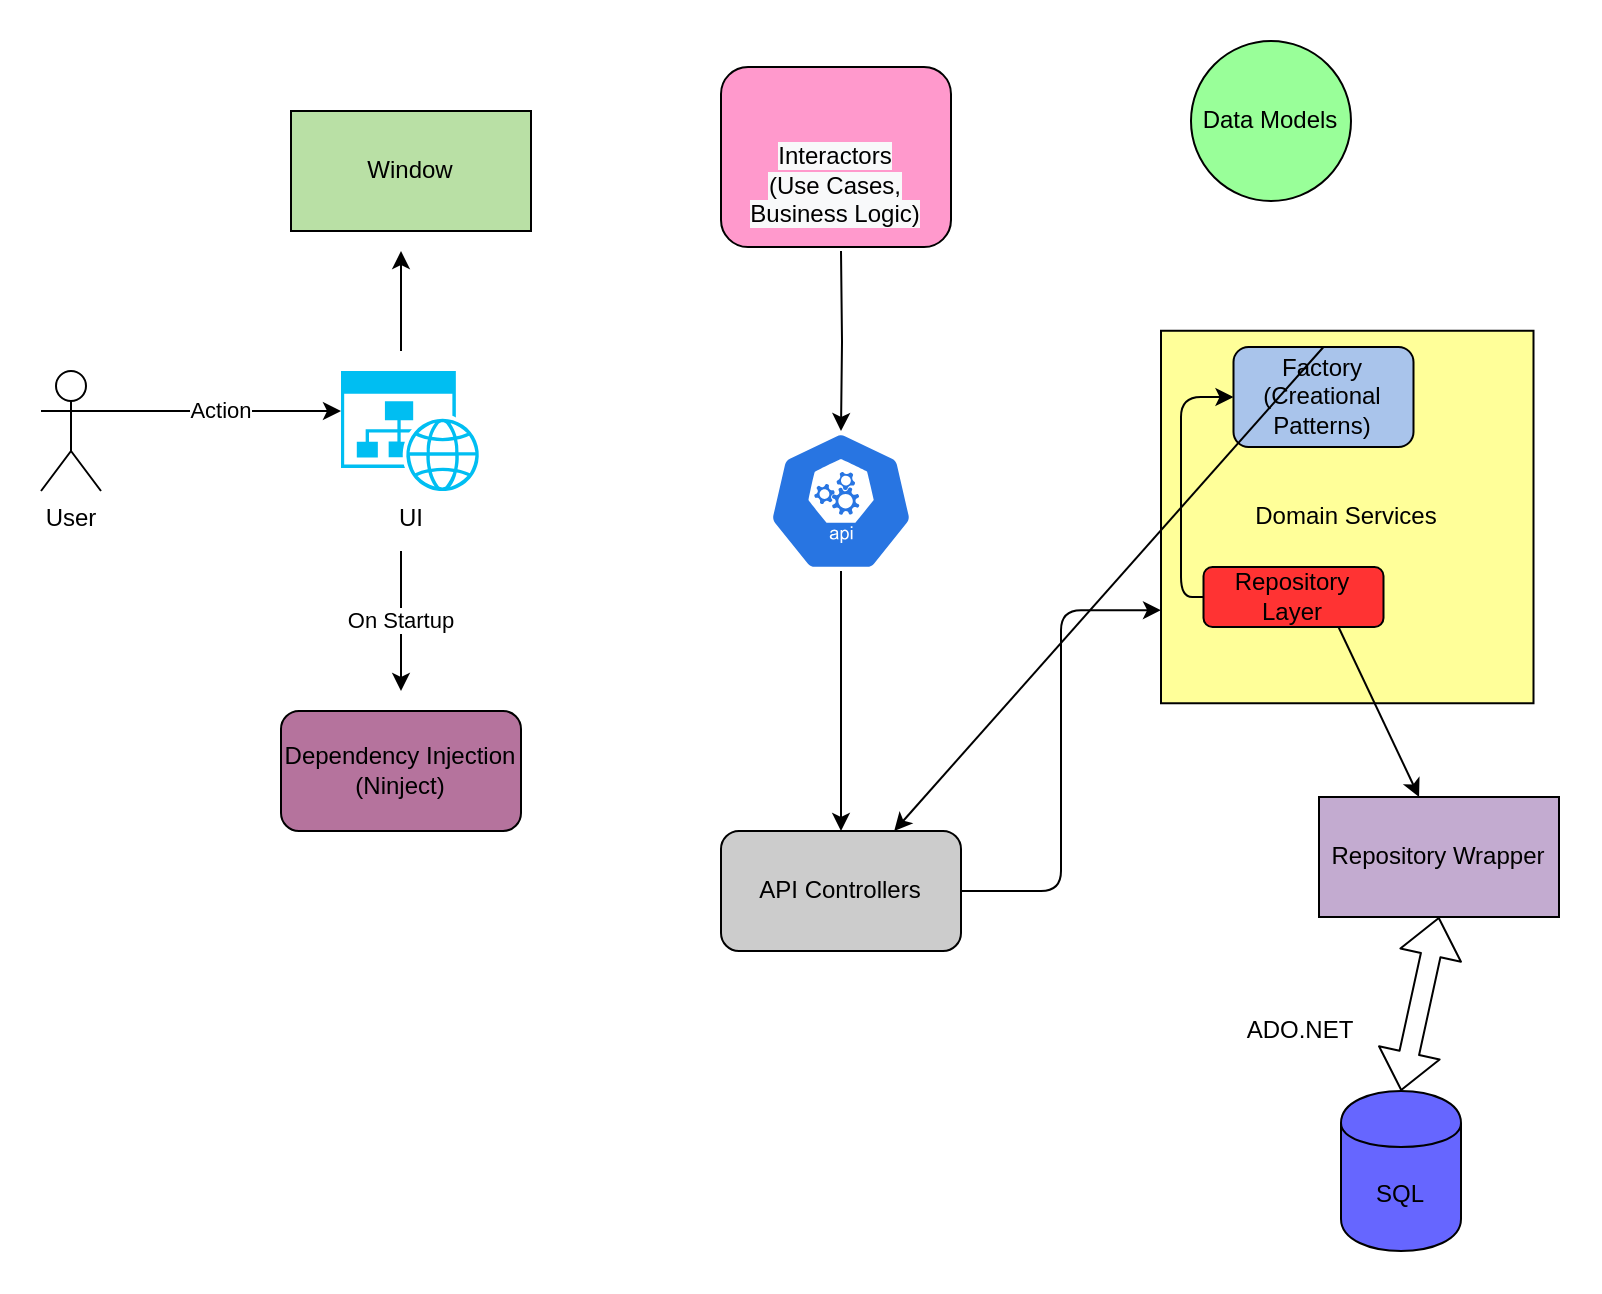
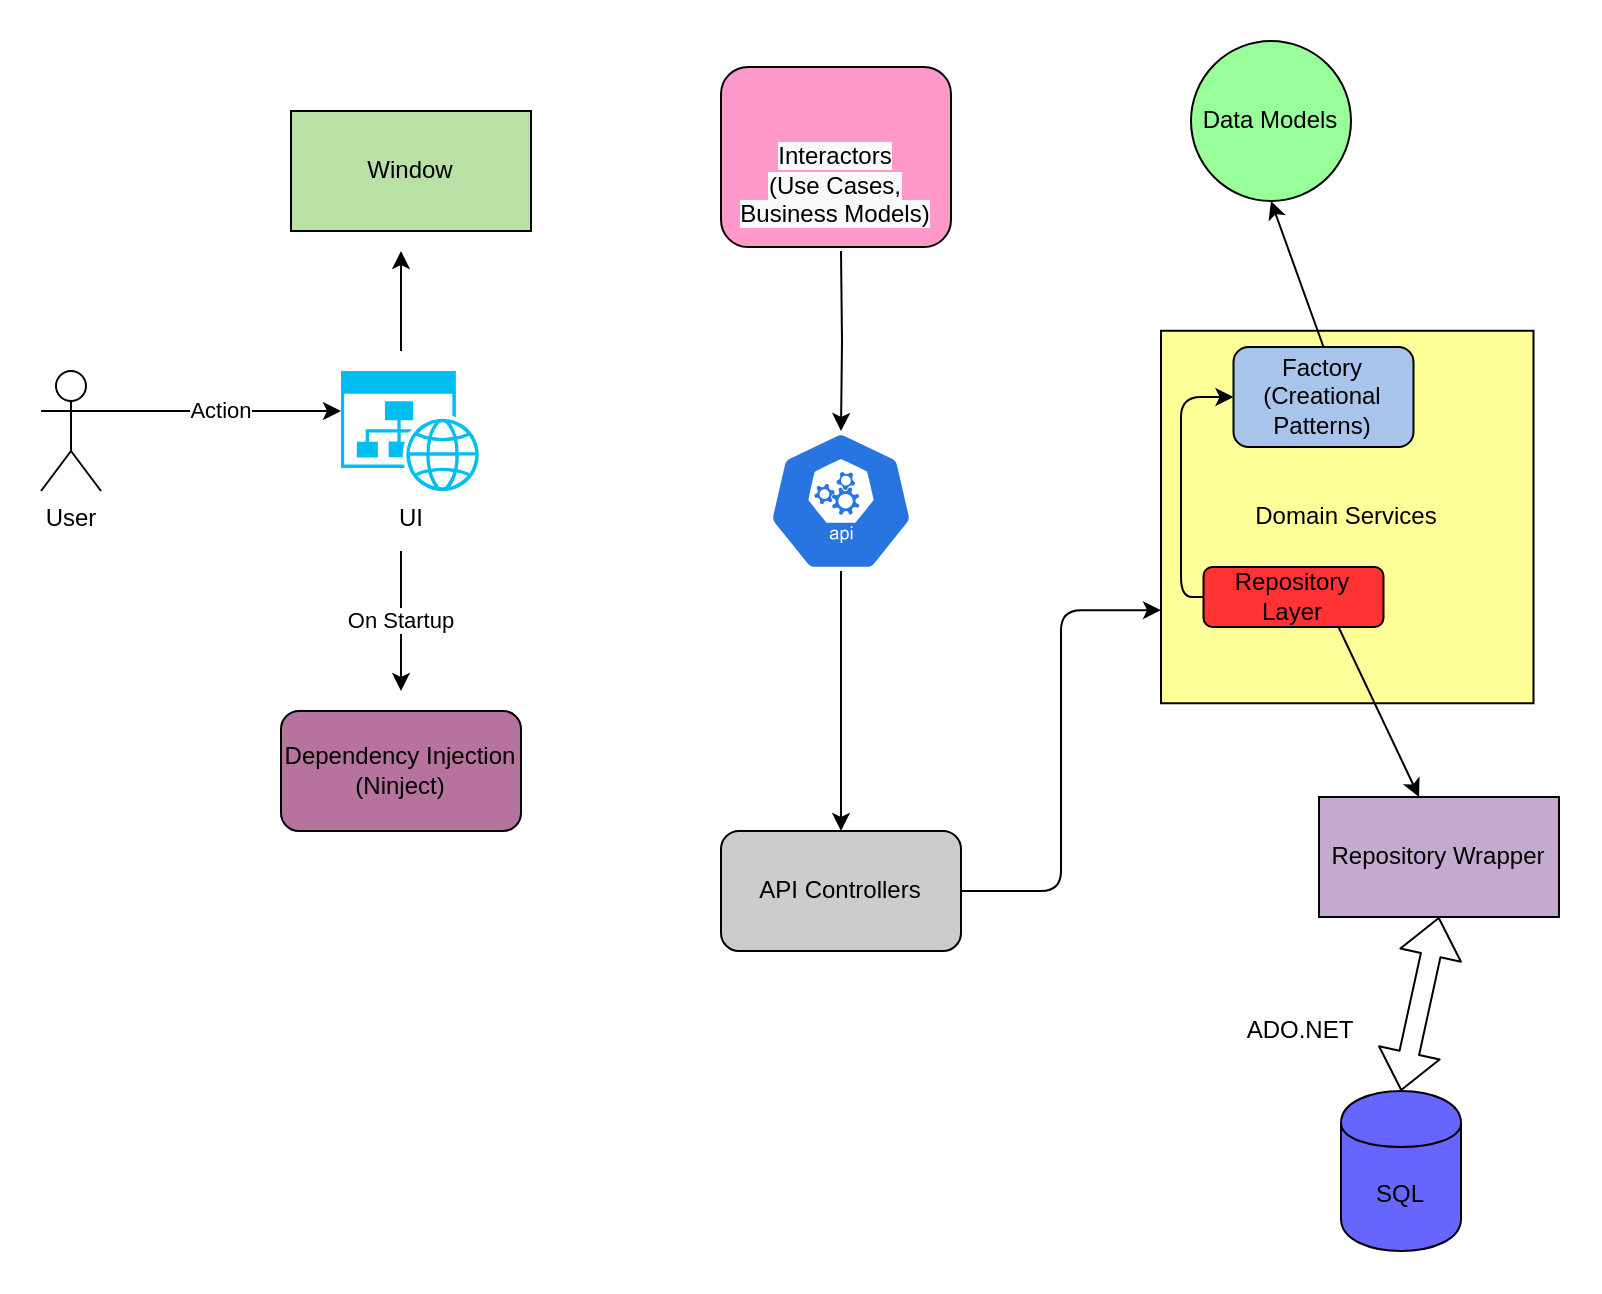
  <mxCell id="0" />
  <mxCell id="1" parent="0" />
  <mxCell id="2" value="User" style="shape=umlActor;verticalLabelPosition=bottom;verticalAlign=top;html=1;outlineConnect=0;" vertex="1" parent="1"><mxGeometry x="20" y="185" width="30" height="60" as="geometry" /></mxCell>
  <mxCell id="3" value="UI" style="verticalLabelPosition=bottom;html=1;verticalAlign=top;align=center;strokeColor=none;fillColor=#00BEF2;shape=mxgraph.azure.website_generic;pointerEvents=1;" vertex="1" parent="1"><mxGeometry x="170" y="185" width="70" height="60" as="geometry" /></mxCell>
  <mxCell id="4" value="Action" style="endArrow=classic;html=1;exitX=1;exitY=0.333;exitDx=0;exitDy=0;exitPerimeter=0;" edge="1" parent="1" source="2"><mxGeometry width="50" height="50" relative="1" as="geometry"><mxPoint x="110" y="235" as="sourcePoint" /><mxPoint x="170" y="205" as="targetPoint" /></mxGeometry></mxCell>
  <mxCell id="5" value="On Startup" style="endArrow=classic;html=1;" edge="1" parent="1"><mxGeometry width="50" height="50" relative="1" as="geometry"><mxPoint x="200" y="275" as="sourcePoint" /><mxPoint x="200" y="345" as="targetPoint" /></mxGeometry></mxCell>
  <mxCell id="6" value="Dependency Injection (Ninject)" style="rounded=1;whiteSpace=wrap;html=1;fillColor=#B5739D;" vertex="1" parent="1"><mxGeometry x="140" y="355" width="120" height="60" as="geometry" /></mxCell>
  <mxCell id="7" value="Window" style="rounded=0;whiteSpace=wrap;html=1;fillColor=#B9E0A5;" vertex="1" parent="1"><mxGeometry x="145" y="55" width="120" height="60" as="geometry" /></mxCell>
  <mxCell id="8" value="" style="edgeStyle=orthogonalEdgeStyle;rounded=0;orthogonalLoop=1;jettySize=auto;html=1;" edge="1" parent="1" target="10"><mxGeometry relative="1" as="geometry"><mxPoint x="420" y="125" as="sourcePoint" /></mxGeometry></mxCell>
  <mxCell id="9" value="" style="endArrow=classic;html=1;" edge="1" parent="1"><mxGeometry width="50" height="50" relative="1" as="geometry"><mxPoint x="200" y="175" as="sourcePoint" /><mxPoint x="200" y="125" as="targetPoint" /></mxGeometry></mxCell>
  <mxCell id="10" value="" style="html=1;dashed=0;whitespace=wrap;fillColor=#2875E2;strokeColor=#ffffff;points=[[0.005,0.63,0],[0.1,0.2,0],[0.9,0.2,0],[0.5,0,0],[0.995,0.63,0],[0.72,0.99,0],[0.5,1,0],[0.28,0.99,0]];shape=mxgraph.kubernetes.icon;prIcon=api" vertex="1" parent="1"><mxGeometry x="380" y="215" width="80" height="70" as="geometry" /></mxCell>
- <mxCell id="11" value="&lt;br&gt;&lt;br&gt;&lt;span style=&quot;color: rgb(0 , 0 , 0) ; font-family: &amp;#34;helvetica&amp;#34; ; font-size: 12px ; font-style: normal ; font-weight: 400 ; letter-spacing: normal ; text-align: center ; text-indent: 0px ; text-transform: none ; word-spacing: 0px ; background-color: rgb(248 , 249 , 250) ; display: inline ; float: none&quot;&gt;Interactors&lt;/span&gt;&lt;br style=&quot;color: rgb(0 , 0 , 0) ; font-family: &amp;#34;helvetica&amp;#34; ; font-size: 12px ; font-style: normal ; font-weight: 400 ; letter-spacing: normal ; text-align: center ; text-indent: 0px ; text-transform: none ; word-spacing: 0px ; background-color: rgb(248 , 249 , 250)&quot;&gt;&lt;span style=&quot;color: rgb(0 , 0 , 0) ; font-family: &amp;#34;helvetica&amp;#34; ; font-size: 12px ; font-style: normal ; font-weight: 400 ; letter-spacing: normal ; text-align: center ; text-indent: 0px ; text-transform: none ; word-spacing: 0px ; background-color: rgb(248 , 249 , 250) ; display: inline ; float: none&quot;&gt;(Use Cases, Business Logic)&lt;/span&gt;" style="rounded=1;whiteSpace=wrap;html=1;fillColor=#FF99CC;" vertex="1" parent="1"><mxGeometry x="360" y="33" width="115" height="90" as="geometry" /></mxCell>
+ <mxCell id="11" value="&lt;br&gt;&lt;br&gt;&lt;span style=&quot;color: rgb(0 , 0 , 0) ; font-family: &amp;#34;helvetica&amp;#34; ; font-size: 12px ; font-style: normal ; font-weight: 400 ; letter-spacing: normal ; text-align: center ; text-indent: 0px ; text-transform: none ; word-spacing: 0px ; background-color: rgb(248 , 249 , 250) ; display: inline ; float: none&quot;&gt;Interactors&lt;/span&gt;&lt;br style=&quot;color: rgb(0 , 0 , 0) ; font-family: &amp;#34;helvetica&amp;#34; ; font-size: 12px ; font-style: normal ; font-weight: 400 ; letter-spacing: normal ; text-align: center ; text-indent: 0px ; text-transform: none ; word-spacing: 0px ; background-color: rgb(248 , 249 , 250)&quot;&gt;&lt;span style=&quot;color: rgb(0 , 0 , 0) ; font-family: &amp;#34;helvetica&amp;#34; ; font-size: 12px ; font-style: normal ; font-weight: 400 ; letter-spacing: normal ; text-align: center ; text-indent: 0px ; text-transform: none ; word-spacing: 0px ; background-color: rgb(248 , 249 , 250) ; display: inline ; float: none&quot;&gt;(Use Cases, Business Models)&lt;/span&gt;" style="rounded=1;whiteSpace=wrap;html=1;fillColor=#FF99CC;" vertex="1" parent="1"><mxGeometry x="360" y="33" width="115" height="90" as="geometry" /></mxCell>
  <mxCell id="12" value="Domain Services" style="whiteSpace=wrap;html=1;aspect=fixed;fillColor=#FFFF99;" vertex="1" parent="1"><mxGeometry x="580" y="164.88" width="186.25" height="186.25" as="geometry" /></mxCell>
  <mxCell id="13" value="Repository Layer" style="rounded=1;whiteSpace=wrap;html=1;fillColor=#FF3333;" vertex="1" parent="1"><mxGeometry x="601.25" y="283" width="90" height="30" as="geometry" /></mxCell>
  <mxCell id="14" value="Factory (Creational Patterns)" style="rounded=1;whiteSpace=wrap;html=1;fillColor=#A9C4EB;" vertex="1" parent="1"><mxGeometry x="616.25" y="173" width="90" height="50" as="geometry" /></mxCell>
  <mxCell id="15" value="Data Models" style="ellipse;whiteSpace=wrap;html=1;aspect=fixed;fillColor=#99FF99;" vertex="1" parent="1"><mxGeometry x="595" y="20" width="80" height="80" as="geometry" /></mxCell>
- <mxCell id="16" value="" style="endArrow=classic;html=1;exitX=0.5;exitY=0;exitDx=0;exitDy=0;" edge="1" parent="1" source="14" target="23"><mxGeometry width="50" height="50" relative="1" as="geometry"><mxPoint x="980" y="343" as="sourcePoint" /><mxPoint x="1030" y="293" as="targetPoint" /></mxGeometry></mxCell>
+ <mxCell id="16" value="" style="endArrow=classic;html=1;exitX=0.5;exitY=0;exitDx=0;exitDy=0;entryX=0.5;entryY=1;entryDx=0;entryDy=0;" edge="1" parent="1" source="14" target="15"><mxGeometry width="50" height="50" relative="1" as="geometry"><mxPoint x="980" y="343" as="sourcePoint" /><mxPoint x="1030" y="293" as="targetPoint" /></mxGeometry></mxCell>
  <mxCell id="17" value="Repository Wrapper" style="rounded=0;whiteSpace=wrap;html=1;fillColor=#C3ABD0;" vertex="1" parent="1"><mxGeometry x="659" y="398" width="120" height="60" as="geometry" /></mxCell>
  <mxCell id="18" value="SQL" style="shape=cylinder;whiteSpace=wrap;html=1;boundedLbl=1;backgroundOutline=1;fillColor=#6666FF;" vertex="1" parent="1"><mxGeometry x="670" y="545" width="60" height="80" as="geometry" /></mxCell>
  <mxCell id="19" value="" style="shape=flexArrow;endArrow=classic;startArrow=classic;html=1;entryX=0.5;entryY=1;entryDx=0;entryDy=0;exitX=0.5;exitY=0;exitDx=0;exitDy=0;" edge="1" parent="1" source="18" target="17"><mxGeometry width="50" height="50" relative="1" as="geometry"><mxPoint x="980" y="513" as="sourcePoint" /><mxPoint x="1030" y="463" as="targetPoint" /></mxGeometry></mxCell>
  <mxCell id="20" value="ADO.NET" style="text;html=1;strokeColor=none;fillColor=none;align=center;verticalAlign=middle;whiteSpace=wrap;rounded=0;" vertex="1" parent="1"><mxGeometry x="630" y="505" width="40" height="20" as="geometry" /></mxCell>
  <mxCell id="21" value="" style="endArrow=classic;html=1;entryX=0.417;entryY=0;entryDx=0;entryDy=0;entryPerimeter=0;exitX=0.75;exitY=1;exitDx=0;exitDy=0;" edge="1" parent="1" source="13" target="17"><mxGeometry width="50" height="50" relative="1" as="geometry"><mxPoint x="970" y="323" as="sourcePoint" /><mxPoint x="1020" y="273" as="targetPoint" /></mxGeometry></mxCell>
  <mxCell id="22" value="" style="edgeStyle=elbowEdgeStyle;elbow=horizontal;endArrow=classic;html=1;exitX=0;exitY=0.5;exitDx=0;exitDy=0;" edge="1" parent="1" source="13" target="14"><mxGeometry width="50" height="50" relative="1" as="geometry"><mxPoint x="580" y="423" as="sourcePoint" /><mxPoint x="630" y="373" as="targetPoint" /><Array as="points"><mxPoint x="590" y="243" /><mxPoint x="590" y="243" /></Array></mxGeometry></mxCell>
  <mxCell id="23" value="API Controllers" style="rounded=1;whiteSpace=wrap;html=1;fillColor=#CCCCCC;" vertex="1" parent="1"><mxGeometry x="360" y="415" width="120" height="60" as="geometry" /></mxCell>
  <mxCell id="24" value="" style="endArrow=classic;html=1;exitX=0.5;exitY=1;exitDx=0;exitDy=0;exitPerimeter=0;entryX=0.5;entryY=0;entryDx=0;entryDy=0;" edge="1" parent="1" source="10" target="23"><mxGeometry width="50" height="50" relative="1" as="geometry"><mxPoint x="425" y="295" as="sourcePoint" /><mxPoint x="665" y="415" as="targetPoint" /></mxGeometry></mxCell>
  <mxCell id="25" value="" style="edgeStyle=elbowEdgeStyle;elbow=horizontal;endArrow=classic;html=1;exitX=1;exitY=0.5;exitDx=0;exitDy=0;entryX=0;entryY=0.75;entryDx=0;entryDy=0;" edge="1" parent="1" source="23" target="12"><mxGeometry width="50" height="50" relative="1" as="geometry"><mxPoint x="656.25" y="555" as="sourcePoint" /><mxPoint x="656.25" y="455" as="targetPoint" /><Array as="points"><mxPoint x="530" y="415" /><mxPoint x="630" y="500" /></Array></mxGeometry></mxCell>
